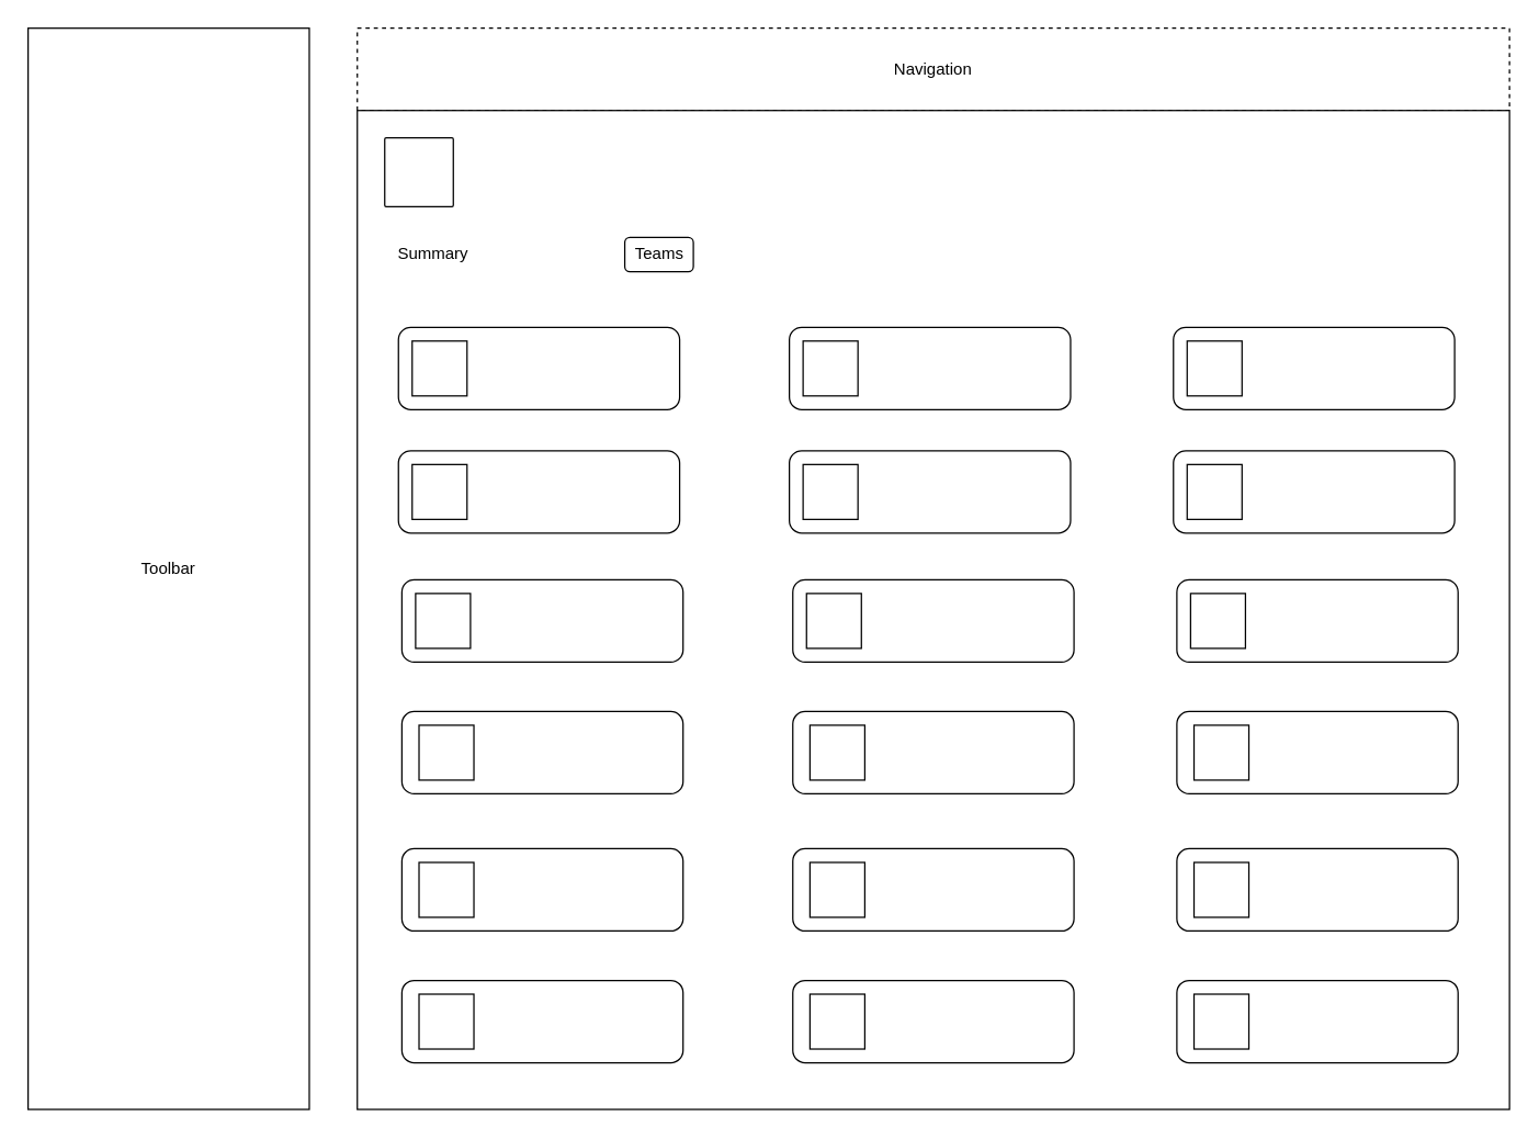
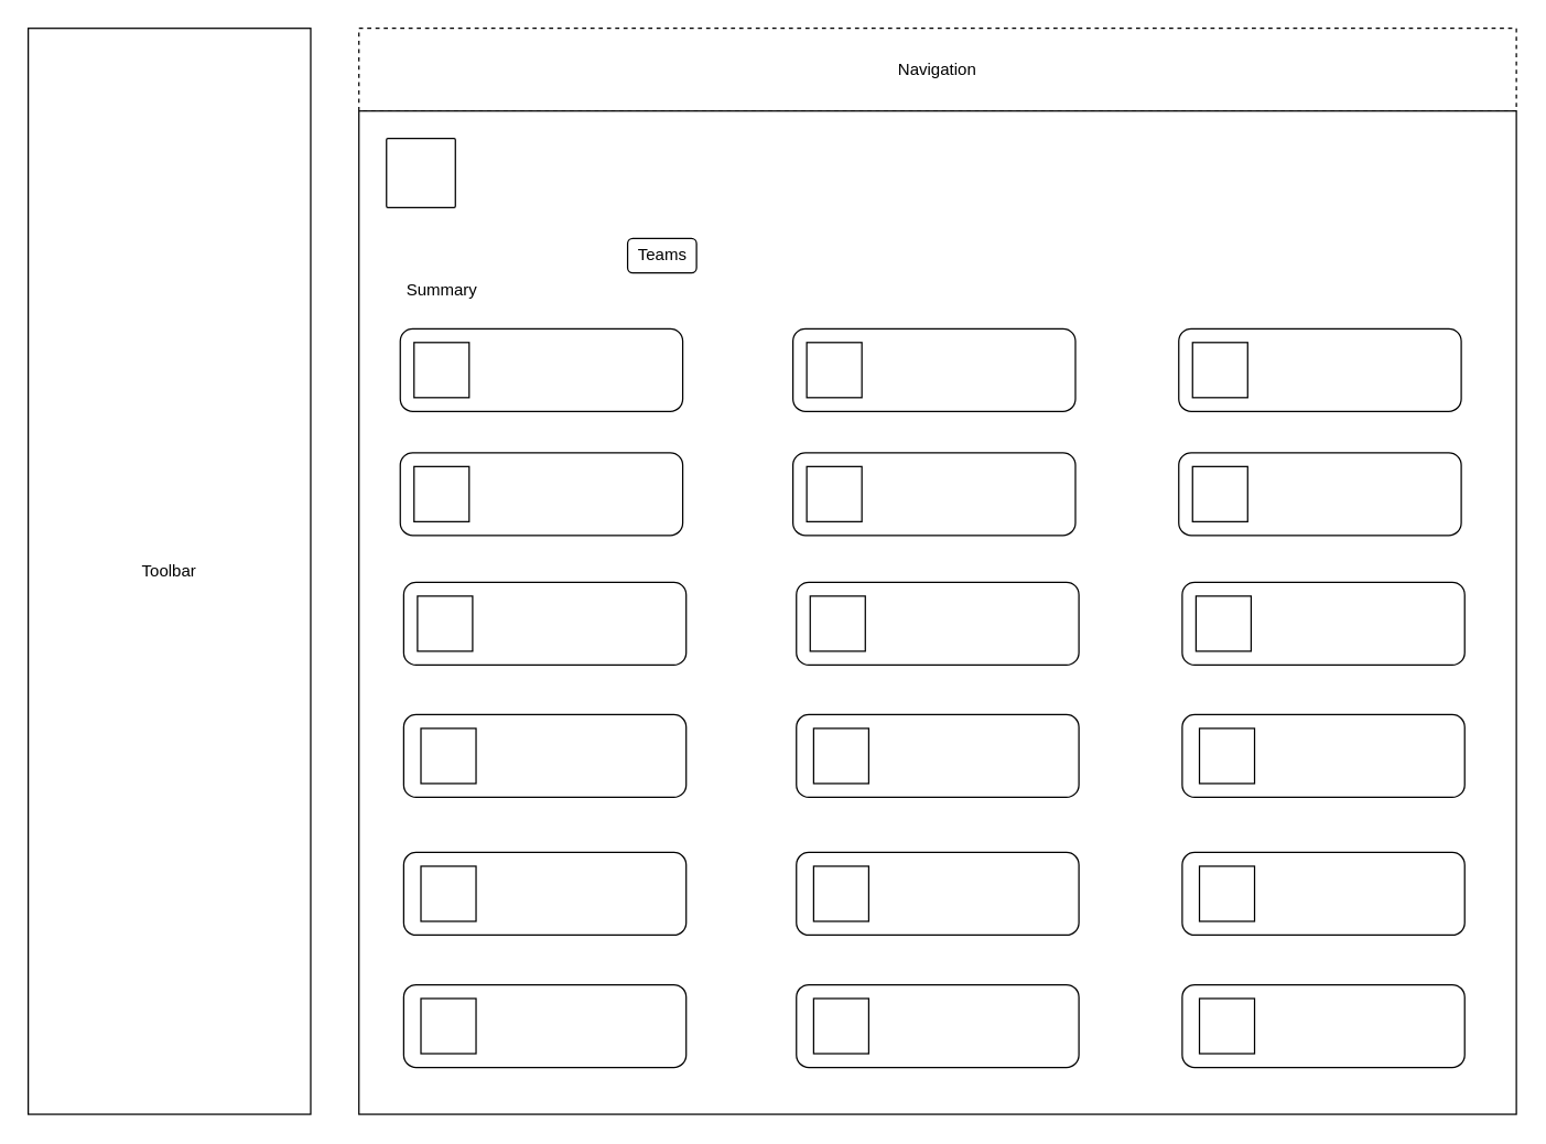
  <mxCell id="0" />
  <mxCell id="1" parent="0" />
  <mxCell id="2" value="Toolbar" style="rounded=0;whiteSpace=wrap;html=1;" parent="1" vertex="1"><mxGeometry x="20" y="20" width="205" height="788" as="geometry" /></mxCell>
  <mxCell id="3" value="Navigation" style="rounded=0;whiteSpace=wrap;html=1;dashed=1;" parent="1" vertex="1"><mxGeometry x="260" y="20" width="840" height="60" as="geometry" /></mxCell>
  <mxCell id="4" value="" style="rounded=0;whiteSpace=wrap;html=1;" parent="1" vertex="1"><mxGeometry x="260" y="80" width="840" height="728" as="geometry" /></mxCell>
  <mxCell id="5" value="" style="rounded=1;whiteSpace=wrap;html=1;arcSize=2;fillStyle=hatch;gradientColor=none;fillColor=#FFFFFF;" parent="1" vertex="1"><mxGeometry x="280" y="100" width="50" height="50" as="geometry" /></mxCell>
- <mxCell id="6" value="Summary" style="text;html=1;align=center;verticalAlign=middle;resizable=0;points=[];autosize=1;strokeColor=none;fillColor=none;" parent="1" vertex="1"><mxGeometry x="280" y="170" width="70" height="30" as="geometry" /></mxCell>
+ <mxCell id="6" value="Summary" style="text;html=1;align=center;verticalAlign=middle;resizable=0;points=[];autosize=1;strokeColor=none;fillColor=none;" parent="1" vertex="1"><mxGeometry x="285" y="195" width="70" height="30" as="geometry" /></mxCell>
  <mxCell id="7" value="Teams" style="text;html=1;align=center;verticalAlign=middle;resizable=0;points=[];autosize=1;strokeColor=none;fillColor=none;" parent="1" vertex="1"><mxGeometry x="450" y="170" width="60" height="30" as="geometry" /></mxCell>
  <mxCell id="8" value="" style="rounded=1;whiteSpace=wrap;html=1;fillStyle=auto;fillColor=none;" parent="1" vertex="1"><mxGeometry x="455" y="172.5" width="50" height="25" as="geometry" /></mxCell>
  <mxCell id="9" value="" style="rounded=1;whiteSpace=wrap;html=1;" vertex="1" parent="1"><mxGeometry x="290" y="238" width="205" height="60" as="geometry" /></mxCell>
  <mxCell id="10" value="" style="rounded=1;whiteSpace=wrap;html=1;" vertex="1" parent="1"><mxGeometry x="575" y="238" width="205" height="60" as="geometry" /></mxCell>
  <mxCell id="11" value="" style="rounded=1;whiteSpace=wrap;html=1;" vertex="1" parent="1"><mxGeometry x="855" y="238" width="205" height="60" as="geometry" /></mxCell>
  <mxCell id="12" value="" style="rounded=1;whiteSpace=wrap;html=1;" vertex="1" parent="1"><mxGeometry x="290" y="328" width="205" height="60" as="geometry" /></mxCell>
  <mxCell id="13" value="" style="rounded=1;whiteSpace=wrap;html=1;" vertex="1" parent="1"><mxGeometry x="575" y="328" width="205" height="60" as="geometry" /></mxCell>
  <mxCell id="14" value="" style="rounded=1;whiteSpace=wrap;html=1;" vertex="1" parent="1"><mxGeometry x="855" y="328" width="205" height="60" as="geometry" /></mxCell>
  <mxCell id="15" value="" style="rounded=1;whiteSpace=wrap;html=1;" vertex="1" parent="1"><mxGeometry x="292.5" y="422" width="205" height="60" as="geometry" /></mxCell>
  <mxCell id="16" value="" style="rounded=1;whiteSpace=wrap;html=1;" vertex="1" parent="1"><mxGeometry x="577.5" y="422" width="205" height="60" as="geometry" /></mxCell>
  <mxCell id="17" value="" style="rounded=1;whiteSpace=wrap;html=1;" vertex="1" parent="1"><mxGeometry x="857.5" y="422" width="205" height="60" as="geometry" /></mxCell>
  <mxCell id="18" value="" style="rounded=1;whiteSpace=wrap;html=1;" vertex="1" parent="1"><mxGeometry x="292.5" y="518" width="205" height="60" as="geometry" /></mxCell>
  <mxCell id="19" value="" style="rounded=1;whiteSpace=wrap;html=1;" vertex="1" parent="1"><mxGeometry x="577.5" y="518" width="205" height="60" as="geometry" /></mxCell>
  <mxCell id="20" value="" style="rounded=1;whiteSpace=wrap;html=1;" vertex="1" parent="1"><mxGeometry x="857.5" y="518" width="205" height="60" as="geometry" /></mxCell>
  <mxCell id="21" value="" style="rounded=1;whiteSpace=wrap;html=1;" vertex="1" parent="1"><mxGeometry x="292.5" y="618" width="205" height="60" as="geometry" /></mxCell>
  <mxCell id="22" value="" style="rounded=1;whiteSpace=wrap;html=1;" vertex="1" parent="1"><mxGeometry x="577.5" y="618" width="205" height="60" as="geometry" /></mxCell>
  <mxCell id="23" value="" style="rounded=1;whiteSpace=wrap;html=1;" vertex="1" parent="1"><mxGeometry x="857.5" y="618" width="205" height="60" as="geometry" /></mxCell>
  <mxCell id="24" value="" style="rounded=1;whiteSpace=wrap;html=1;" vertex="1" parent="1"><mxGeometry x="292.5" y="714" width="205" height="60" as="geometry" /></mxCell>
  <mxCell id="25" value="" style="rounded=1;whiteSpace=wrap;html=1;" vertex="1" parent="1"><mxGeometry x="577.5" y="714" width="205" height="60" as="geometry" /></mxCell>
  <mxCell id="26" value="" style="rounded=1;whiteSpace=wrap;html=1;" vertex="1" parent="1"><mxGeometry x="857.5" y="714" width="205" height="60" as="geometry" /></mxCell>
  <mxCell id="27" value="" style="rounded=0;whiteSpace=wrap;html=1;" vertex="1" parent="1"><mxGeometry x="300" y="248" width="40" height="40" as="geometry" /></mxCell>
  <mxCell id="28" value="" style="rounded=0;whiteSpace=wrap;html=1;" vertex="1" parent="1"><mxGeometry x="585" y="248" width="40" height="40" as="geometry" /></mxCell>
  <mxCell id="29" value="" style="rounded=0;whiteSpace=wrap;html=1;" vertex="1" parent="1"><mxGeometry x="865" y="248" width="40" height="40" as="geometry" /></mxCell>
  <mxCell id="30" value="" style="rounded=0;whiteSpace=wrap;html=1;" vertex="1" parent="1"><mxGeometry x="300" y="338" width="40" height="40" as="geometry" /></mxCell>
  <mxCell id="31" value="" style="rounded=0;whiteSpace=wrap;html=1;" vertex="1" parent="1"><mxGeometry x="585" y="338" width="40" height="40" as="geometry" /></mxCell>
  <mxCell id="32" value="" style="rounded=0;whiteSpace=wrap;html=1;" vertex="1" parent="1"><mxGeometry x="865" y="338" width="40" height="40" as="geometry" /></mxCell>
  <mxCell id="33" value="" style="rounded=0;whiteSpace=wrap;html=1;" vertex="1" parent="1"><mxGeometry x="302.5" y="432" width="40" height="40" as="geometry" /></mxCell>
  <mxCell id="34" value="" style="rounded=0;whiteSpace=wrap;html=1;" vertex="1" parent="1"><mxGeometry x="587.5" y="432" width="40" height="40" as="geometry" /></mxCell>
  <mxCell id="35" value="" style="rounded=0;whiteSpace=wrap;html=1;" vertex="1" parent="1"><mxGeometry x="867.5" y="432" width="40" height="40" as="geometry" /></mxCell>
  <mxCell id="36" value="" style="rounded=0;whiteSpace=wrap;html=1;" vertex="1" parent="1"><mxGeometry x="305" y="528" width="40" height="40" as="geometry" /></mxCell>
  <mxCell id="37" value="" style="rounded=0;whiteSpace=wrap;html=1;" vertex="1" parent="1"><mxGeometry x="590" y="528" width="40" height="40" as="geometry" /></mxCell>
  <mxCell id="38" value="" style="rounded=0;whiteSpace=wrap;html=1;" vertex="1" parent="1"><mxGeometry x="870" y="528" width="40" height="40" as="geometry" /></mxCell>
  <mxCell id="39" value="" style="rounded=0;whiteSpace=wrap;html=1;" vertex="1" parent="1"><mxGeometry x="305" y="628" width="40" height="40" as="geometry" /></mxCell>
  <mxCell id="40" value="" style="rounded=0;whiteSpace=wrap;html=1;" vertex="1" parent="1"><mxGeometry x="590" y="628" width="40" height="40" as="geometry" /></mxCell>
  <mxCell id="41" value="" style="rounded=0;whiteSpace=wrap;html=1;" vertex="1" parent="1"><mxGeometry x="870" y="628" width="40" height="40" as="geometry" /></mxCell>
  <mxCell id="42" value="" style="rounded=0;whiteSpace=wrap;html=1;" vertex="1" parent="1"><mxGeometry x="305" y="724" width="40" height="40" as="geometry" /></mxCell>
  <mxCell id="43" value="" style="rounded=0;whiteSpace=wrap;html=1;" vertex="1" parent="1"><mxGeometry x="590" y="724" width="40" height="40" as="geometry" /></mxCell>
  <mxCell id="44" value="" style="rounded=0;whiteSpace=wrap;html=1;" vertex="1" parent="1"><mxGeometry x="870" y="724" width="40" height="40" as="geometry" /></mxCell>
